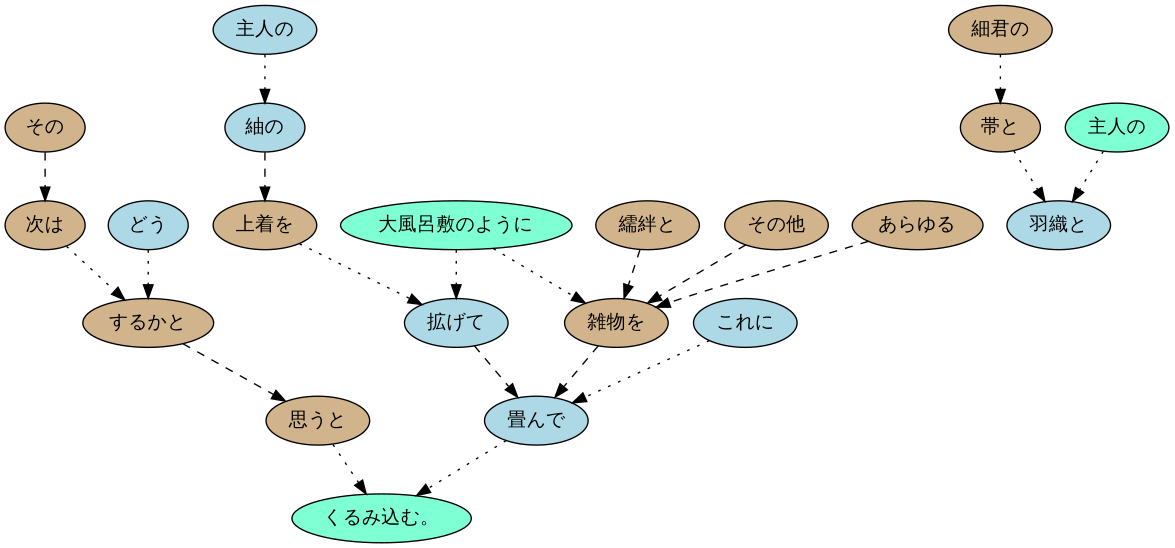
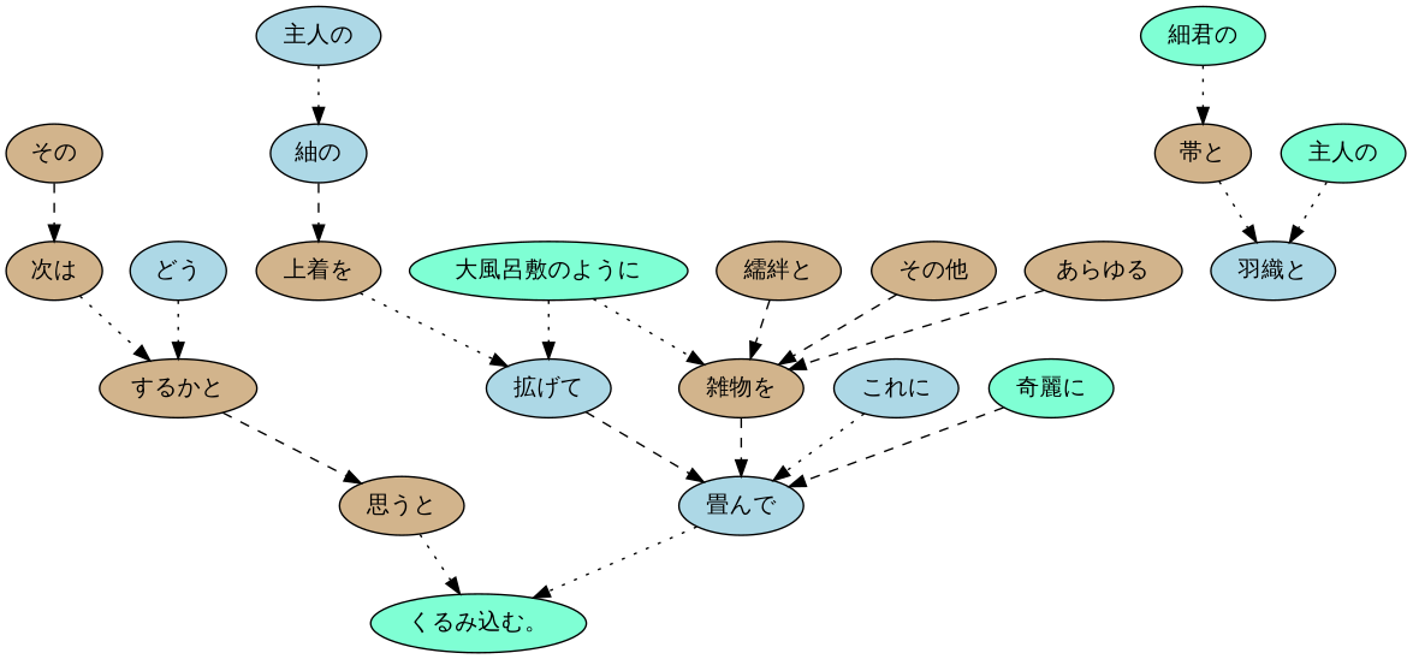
  digraph {
    node [fillcolor=tan style=filled]
    edge [style=dotted]
    n1 [label="その"]
    n2 [label="次は"]
    n3 [label="するかと"]
    n4 [label="思うと"]
    n5 [fillcolor=lightblue label="どう"]
    n6 [fillcolor=aquamarine label="くるみ込む。"]
    n7 [fillcolor=lightblue label="主人の"]
    n8 [fillcolor=lightblue label="紬の"]
    n9 [label="上着を"]
    n10 [fillcolor=lightblue label="拡げて"]
    n11 [fillcolor=lightblue label="畳んで"]
    n12 [fillcolor=aquamarine label="大風呂敷のように"]
    n13 [label="雑物を"]
    n14 [fillcolor=lightblue label="これに"]
-   n15 [label="細君の"]
+   n15 [fillcolor=aquamarine label="細君の"]
    n16 [label="帯と"]
    n17 [fillcolor=lightblue label="羽織と"]
    n18 [fillcolor=aquamarine label="主人の"]
    n19 [label="繻絆と"]
    n20 [label="その他"]
    n21 [label="あらゆる"]
+   n22 [fillcolor=aquamarine label="奇麗に"]
    n1 -> n2 [style=dashed]
    n2 -> n3
    n3 -> n4 [style=dashed]
    n4 -> n6
    n5 -> n3
    n7 -> n8
    n8 -> n9 [style=dashed]
    n9 -> n10
    n10 -> n11 [style=dashed]
    n11 -> n6
    n12 -> n10
    n12 -> n13
    n13 -> n11 [style=dashed]
    n14 -> n11
    n15 -> n16
    n16 -> n17
    n18 -> n17
    n19 -> n13 [style=dashed]
    n20 -> n13 [style=dashed]
    n21 -> n13 [style=dashed]
+   n22 -> n11 [style=dashed]
  }
